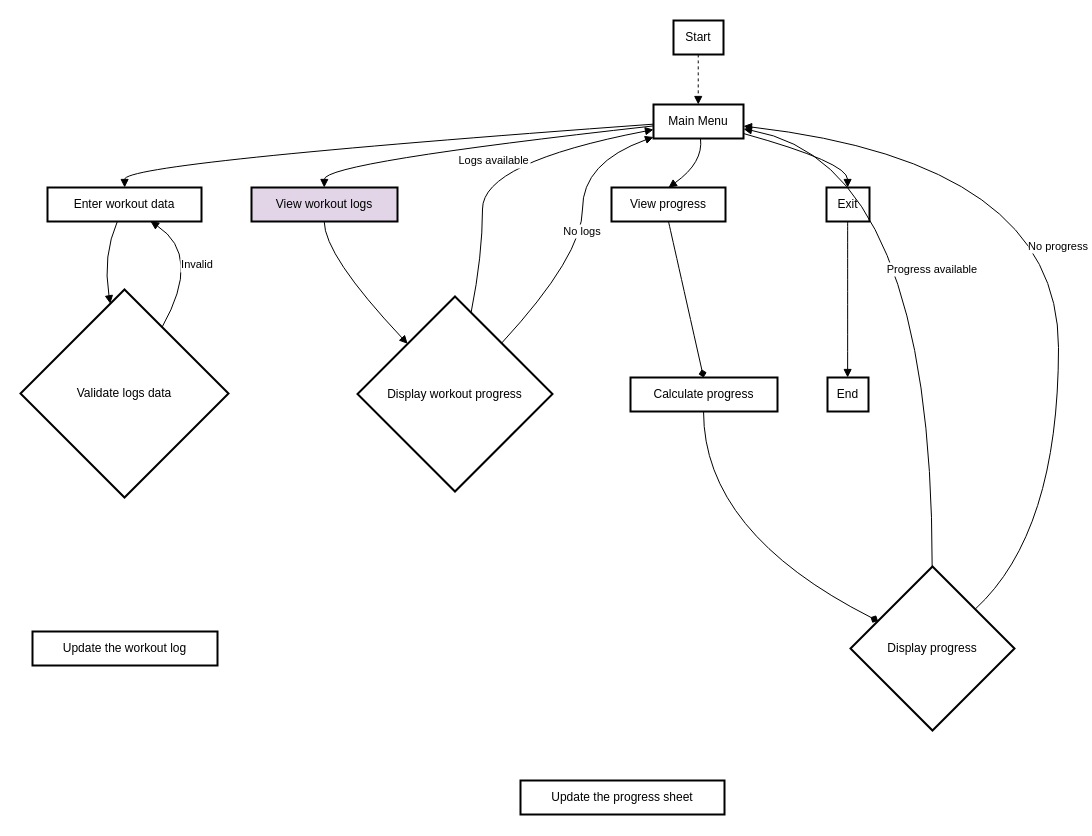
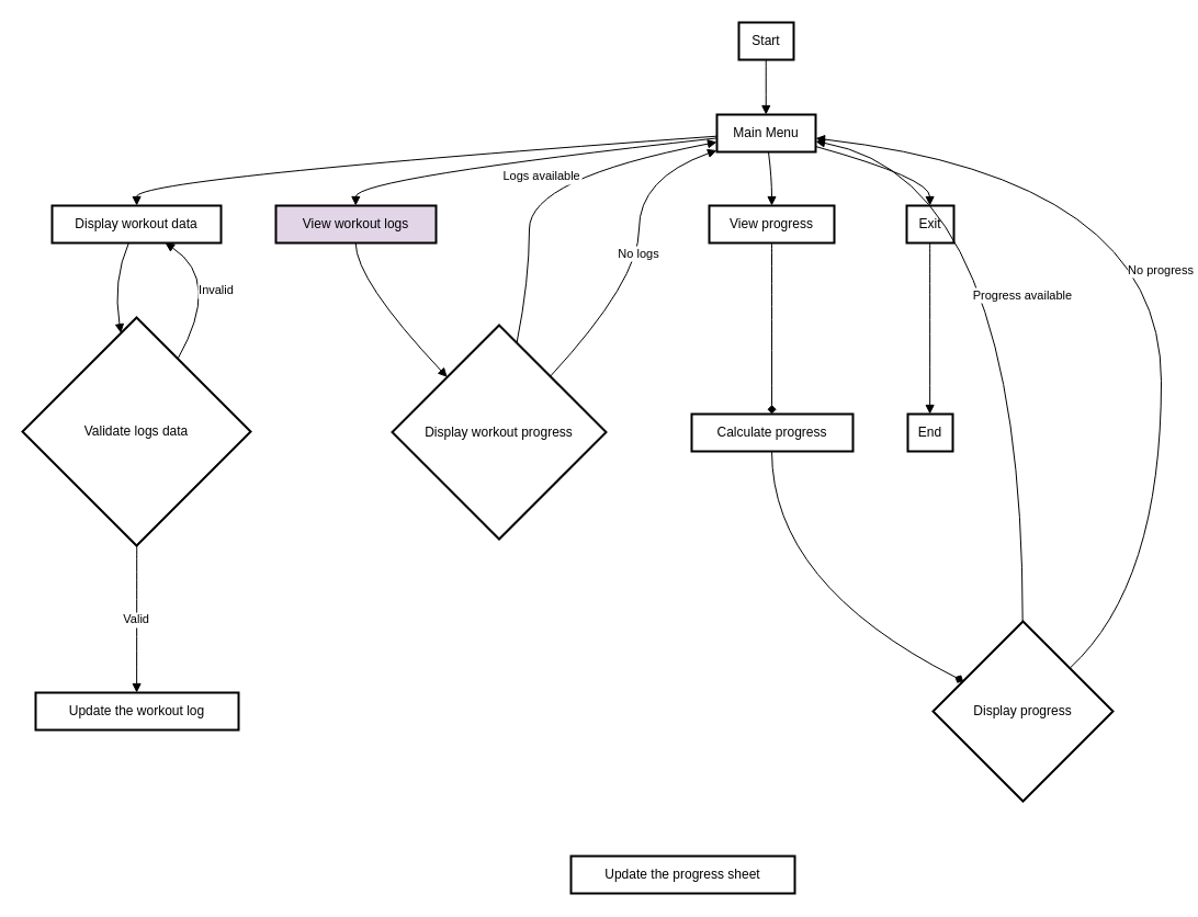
  <mxCell id="0" />
  <mxCell id="1" parent="0" />
  <mxCell id="2" value="Start" style="whiteSpace=wrap;strokeWidth=2;" vertex="1" parent="1"><mxGeometry x="673" y="20" width="50" height="34" as="geometry" /></mxCell>
  <mxCell id="3" value="Main Menu" style="whiteSpace=wrap;strokeWidth=2;" vertex="1" parent="1"><mxGeometry x="653" y="104" width="90" height="34" as="geometry" /></mxCell>
- <mxCell id="4" value="Enter workout data" style="whiteSpace=wrap;strokeWidth=2;" vertex="1" parent="1"><mxGeometry x="47" y="187" width="154" height="34" as="geometry" /></mxCell>
+ <mxCell id="4" value="Display workout data" style="whiteSpace=wrap;strokeWidth=2;" vertex="1" parent="1"><mxGeometry x="47" y="187" width="154" height="34" as="geometry" /></mxCell>
  <mxCell id="5" value="View workout logs" style="whiteSpace=wrap;strokeWidth=2;fillColor=#e1d5e7;" vertex="1" parent="1"><mxGeometry x="251" y="187" width="146" height="34" as="geometry" /></mxCell>
- <mxCell id="6" value="View progress" style="whiteSpace=wrap;strokeWidth=2;" vertex="1" parent="1"><mxGeometry x="611" y="187" width="114" height="34" as="geometry" /></mxCell>
+ <mxCell id="6" value="View progress" style="whiteSpace=wrap;strokeWidth=2;" vertex="1" parent="1"><mxGeometry x="646" y="187" width="114" height="34" as="geometry" /></mxCell>
  <mxCell id="7" value="Exit" style="whiteSpace=wrap;strokeWidth=2;" vertex="1" parent="1"><mxGeometry x="826" y="187" width="43" height="34" as="geometry" /></mxCell>
  <mxCell id="8" value="Validate logs data" style="rhombus;strokeWidth=2;whiteSpace=wrap;" vertex="1" parent="1"><mxGeometry x="20" y="289" width="208" height="208" as="geometry" /></mxCell>
  <mxCell id="9" value="Update the workout log" style="whiteSpace=wrap;strokeWidth=2;" vertex="1" parent="1"><mxGeometry x="32" y="631" width="185" height="34" as="geometry" /></mxCell>
  <mxCell id="10" value="Update the progress sheet" style="whiteSpace=wrap;strokeWidth=2;" vertex="1" parent="1"><mxGeometry x="520" y="780" width="204" height="34" as="geometry" /></mxCell>
  <mxCell id="11" value="Display workout progress" style="rhombus;strokeWidth=2;whiteSpace=wrap;" vertex="1" parent="1"><mxGeometry x="357" y="296" width="195" height="195" as="geometry" /></mxCell>
  <mxCell id="12" value="Calculate progress" style="whiteSpace=wrap;strokeWidth=2;" vertex="1" parent="1"><mxGeometry x="630" y="377" width="147" height="34" as="geometry" /></mxCell>
  <mxCell id="13" value="Display progress" style="rhombus;strokeWidth=2;whiteSpace=wrap;" vertex="1" parent="1"><mxGeometry x="850" y="566" width="164" height="164" as="geometry" /></mxCell>
  <mxCell id="14" value="End" style="whiteSpace=wrap;strokeWidth=2;" vertex="1" parent="1"><mxGeometry x="827" y="377" width="41" height="34" as="geometry" /></mxCell>
- <mxCell id="15" value="" style="curved=1;startArrow=none;endArrow=block;exitX=0.495;exitY=0.988;entryX=0.497;entryY=-0.012;rounded=0;dashed=1;" edge="1" parent="1" source="2" target="3"><mxGeometry relative="1" as="geometry"><Array as="points" /></mxGeometry></mxCell>
+ <mxCell id="15" value="" style="curved=1;startArrow=none;endArrow=block;exitX=0.495;exitY=0.988;entryX=0.497;entryY=-0.012;rounded=0;" edge="1" parent="1" source="2" target="3"><mxGeometry relative="1" as="geometry"><Array as="points" /></mxGeometry></mxCell>
  <mxCell id="16" value="" style="curved=1;startArrow=none;endArrow=block;exitX=-0.005;exitY=0.579;entryX=0.501;entryY=0.006;rounded=0;" edge="1" parent="1" source="3" target="4"><mxGeometry relative="1" as="geometry"><Array as="points"><mxPoint x="124" y="162" /></Array></mxGeometry></mxCell>
  <mxCell id="17" value="" style="curved=1;startArrow=none;endArrow=block;exitX=-0.005;exitY=0.631;entryX=0.498;entryY=0.006;rounded=0;" edge="1" parent="1" source="3" target="5"><mxGeometry relative="1" as="geometry"><Array as="points"><mxPoint x="324" y="162" /></Array></mxGeometry></mxCell>
  <mxCell id="18" value="" style="curved=1;startArrow=none;endArrow=block;exitX=0.521;exitY=0.976;entryX=0.5;entryY=0.006;rounded=0;" edge="1" parent="1" source="3" target="6"><mxGeometry relative="1" as="geometry"><Array as="points"><mxPoint x="703" y="162" /></Array></mxGeometry></mxCell>
  <mxCell id="19" value="" style="curved=1;startArrow=none;endArrow=block;exitX=1.0;exitY=0.854;entryX=0.492;entryY=0.006;rounded=0;" edge="1" parent="1" source="3" target="7"><mxGeometry relative="1" as="geometry"><Array as="points"><mxPoint x="847" y="162" /></Array></mxGeometry></mxCell>
  <mxCell id="20" value="" style="curved=1;startArrow=none;endArrow=block;exitX=0.454;exitY=0.994;entryX=0.421;entryY=0.002;rounded=0;" edge="1" parent="1" source="4" target="8"><mxGeometry relative="1" as="geometry"><Array as="points"><mxPoint x="102" y="255" /></Array></mxGeometry></mxCell>
  <mxCell id="21" value="Invalid" style="curved=1;startArrow=none;endArrow=block;exitX=0.782;exitY=0.002;entryX=0.667;entryY=0.994;rounded=0;" edge="1" parent="1" source="8" target="4"><mxGeometry relative="1" as="geometry"><Array as="points"><mxPoint x="202" y="255" /></Array></mxGeometry></mxCell>
+ <mxCell id="22" value="Valid" style="curved=1;startArrow=none;endArrow=block;exitX=0.501;exitY=1.003;entryX=0.498;entryY=0.01;rounded=0;" edge="1" parent="1" source="8" target="9"><mxGeometry relative="1" as="geometry"><Array as="points" /></mxGeometry></mxCell>
  <mxCell id="23" value="" style="curved=1;startArrow=none;endArrow=block;exitX=0.498;exitY=0.994;entryX=0.027;entryY=-0.001;rounded=0;" edge="1" parent="1" source="5" target="11"><mxGeometry relative="1" as="geometry"><Array as="points"><mxPoint x="324" y="255" /></Array></mxGeometry></mxCell>
  <mxCell id="24" value="Logs available" style="curved=1;startArrow=none;endArrow=block;exitX=0.599;exitY=-0.001;entryX=-0.005;entryY=0.74;rounded=0;" edge="1" parent="1" source="11" target="3"><mxGeometry relative="1" as="geometry"><Array as="points"><mxPoint x="482" y="255" /><mxPoint x="482" y="162" /></Array></mxGeometry></mxCell>
  <mxCell id="25" value="No logs" style="curved=1;startArrow=none;endArrow=block;exitX=0.959;exitY=-0.001;entryX=-0.005;entryY=0.961;rounded=0;" edge="1" parent="1" source="11" target="3"><mxGeometry relative="1" as="geometry"><Array as="points"><mxPoint x="582" y="255" /><mxPoint x="582" y="162" /></Array></mxGeometry></mxCell>
  <mxCell id="26" value="" style="curved=1;startArrow=none;endArrow=diamond;exitX=0.5;exitY=0.994;entryX=0.497;entryY=-0.009;rounded=0;" edge="1" parent="1" source="6" target="12"><mxGeometry relative="1" as="geometry"><Array as="points" /></mxGeometry></mxCell>
  <mxCell id="27" value="" style="curved=1;startArrow=none;endArrow=diamond;exitX=0.497;exitY=0.979;entryX=-0.001;entryY=0.247;rounded=0;" edge="1" parent="1" source="12" target="13"><mxGeometry relative="1" as="geometry"><Array as="points"><mxPoint x="703" y="532" /></Array></mxGeometry></mxCell>
  <mxCell id="28" value="Progress available" style="curved=1;startArrow=none;endArrow=block;exitX=0.498;exitY=0.001;entryX=1.0;entryY=0.72;rounded=0;" edge="1" parent="1" source="13" target="3"><mxGeometry relative="1" as="geometry"><Array as="points"><mxPoint x="932" y="162" /></Array></mxGeometry></mxCell>
  <mxCell id="29" value="No progress" style="curved=1;startArrow=none;endArrow=block;exitX=0.998;exitY=0.041;entryX=1.0;entryY=0.636;rounded=0;" edge="1" parent="1" source="13" target="3"><mxGeometry relative="1" as="geometry"><Array as="points"><mxPoint x="1058" y="532" /><mxPoint x="1058" y="162" /></Array></mxGeometry></mxCell>
  <mxCell id="30" value="" style="curved=1;startArrow=none;endArrow=block;exitX=0.492;exitY=0.994;entryX=0.491;entryY=-0.009;rounded=0;" edge="1" parent="1" source="7" target="14"><mxGeometry relative="1" as="geometry"><Array as="points" /></mxGeometry></mxCell>
